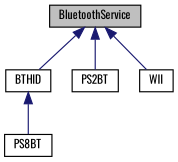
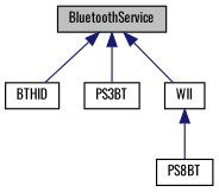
  digraph {
    fontname=Oswald
    node [color=black fillcolor=white fontname=Oswald fontsize=10 shape=record style=filled]
    edge [color=midnightblue dir=back fontname=Oswald fontsize=10 labelfontname=Helvetica labelfontsize=10 style=solid]
    n1 [fillcolor=grey75 fontcolor=black height=0.2 label=BluetoothService width=0.4]
    n2 [height=0.2 label=BTHID width=0.4]
-   n3 [height=0.2 label=PS2BT width=0.4]
+   n3 [height=0.2 label=PS3BT width=0.4]
    n4 [height=0.2 label=WII width=0.4]
    n5 [height=0.2 label=PS8BT width=0.4]
    n1 -> n2
    n1 -> n3
    n1 -> n4
-   n2 -> n5
+   n4 -> n5
  }
